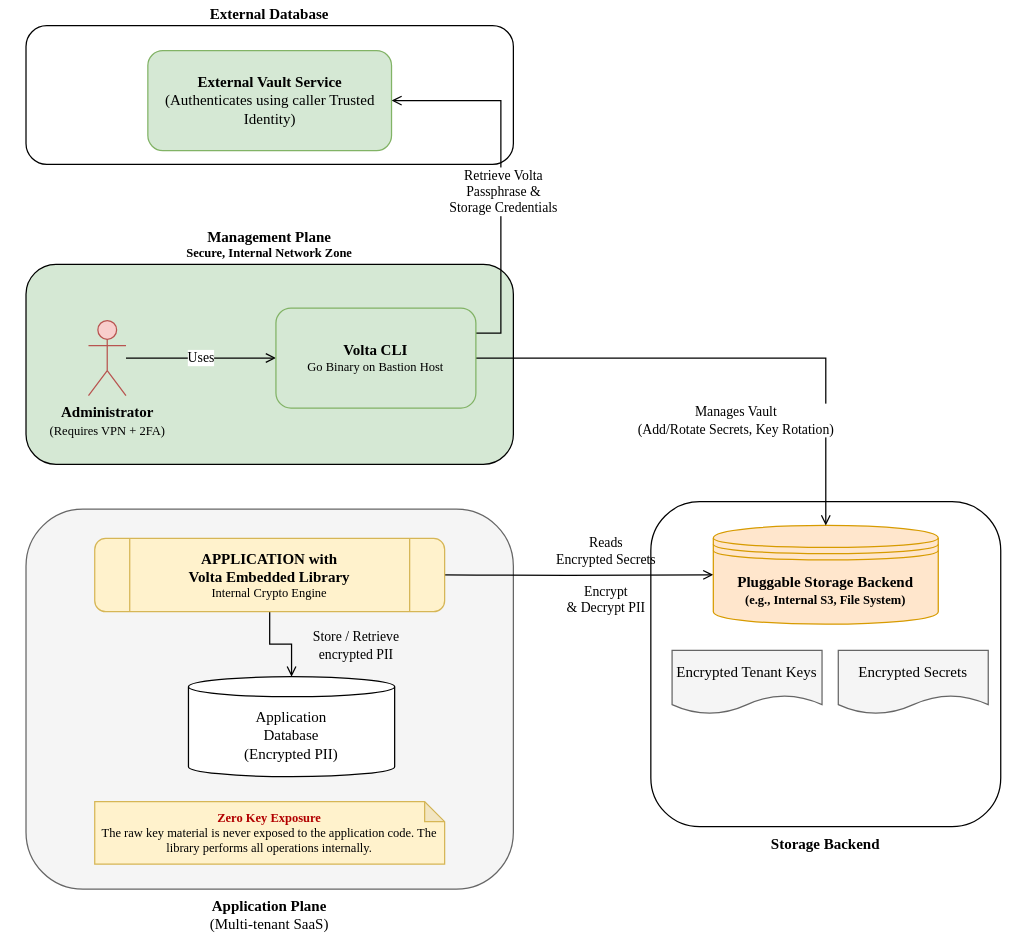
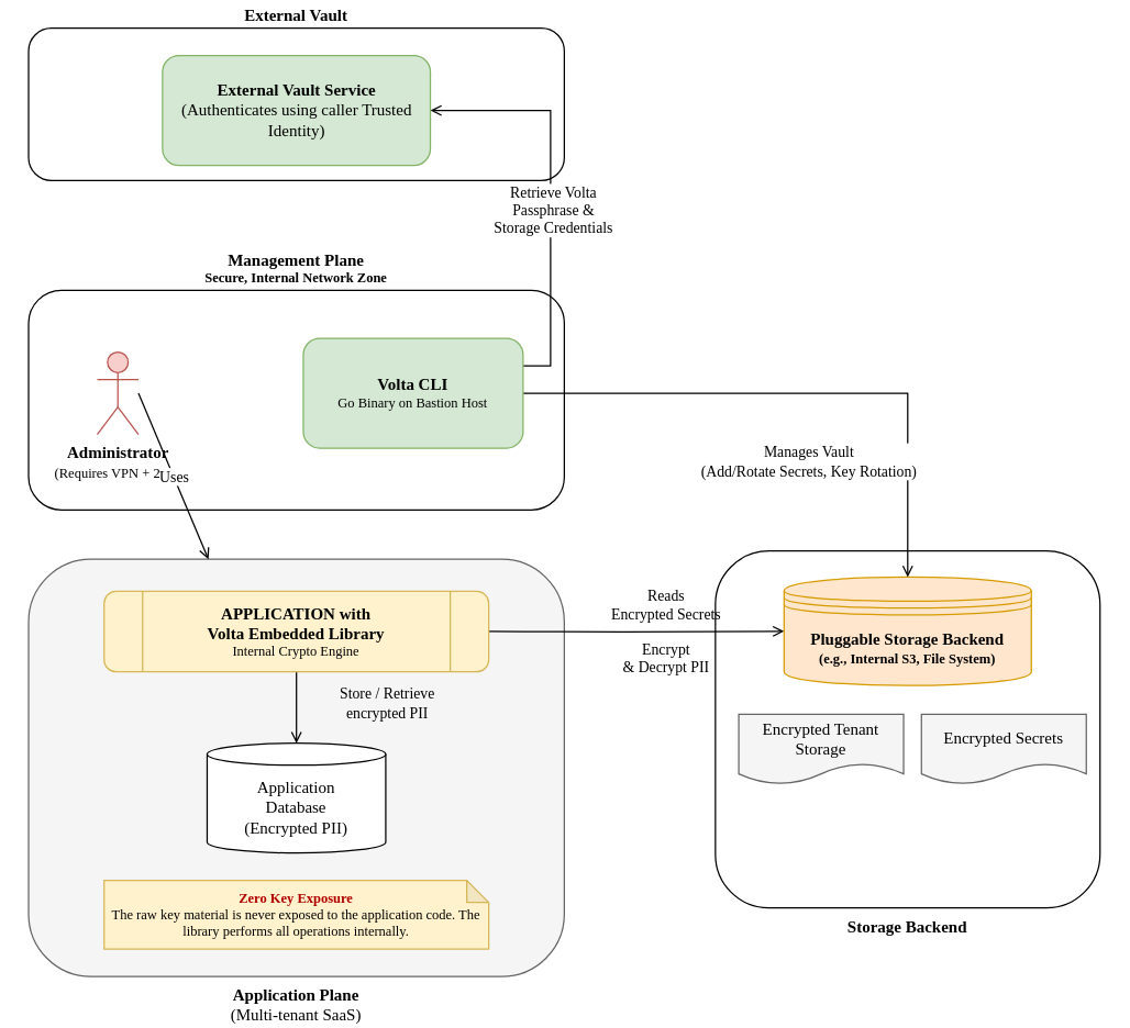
  <mxCell id="0" />
  <mxCell id="1" parent="0" />
  <mxCell id="2" value="Storage Backend" style="rounded=1;whiteSpace=wrap;html=1;fontFamily=Architects Daughter;fontStyle=1;labelPosition=center;verticalLabelPosition=bottom;align=center;verticalAlign=top;" vertex="1" parent="1"><mxGeometry x="520" y="401" width="280" height="260" as="geometry" /></mxCell>
- <mxCell id="3" value="&lt;b&gt;External Database&lt;br&gt;&lt;/b&gt;" style="rounded=1;whiteSpace=wrap;html=1;labelPosition=center;verticalLabelPosition=top;align=center;verticalAlign=bottom;fontFamily=Architects Daughter;" vertex="1" parent="1"><mxGeometry x="20" y="20" width="390" height="111" as="geometry" /></mxCell>
+ <mxCell id="3" value="&lt;b&gt;External Vault&lt;br&gt;&lt;/b&gt;" style="rounded=1;whiteSpace=wrap;html=1;labelPosition=center;verticalLabelPosition=top;align=center;verticalAlign=bottom;fontFamily=Architects Daughter;" vertex="1" parent="1"><mxGeometry x="20" y="20" width="390" height="111" as="geometry" /></mxCell>
  <mxCell id="4" style="edgeStyle=orthogonalEdgeStyle;rounded=0;orthogonalLoop=1;jettySize=auto;html=1;exitX=1;exitY=0.75;exitDx=0;exitDy=0;" edge="1" parent="1" source="19" target="22"><mxGeometry relative="1" as="geometry" /></mxCell>
  <mxCell id="5" value="&lt;b&gt;Application Plane&lt;/b&gt;&lt;br&gt;(Multi-tenant SaaS)" style="rounded=1;whiteSpace=wrap;html=1;fillColor=#f5f5f5;strokeColor=#666666;fontFamily=Architects Daughter;labelPosition=center;verticalLabelPosition=bottom;align=center;verticalAlign=top;" parent="1" vertex="1"><mxGeometry x="20" y="407" width="390" height="304" as="geometry" /></mxCell>
  <mxCell id="6" value="&lt;span&gt;Reads&lt;br&gt;Encrypted Secrets&lt;br&gt;&lt;br&gt;Encrypt&lt;br&gt;&amp;amp; Decrypt PII&lt;/span&gt;" style="endArrow=open;html=1;rounded=0;fontFamily=Architects Daughter;edgeStyle=orthogonalEdgeStyle;curved=1;labelBackgroundColor=none;endFill=0;" parent="1" target="8" edge="1"><mxGeometry x="0.21" width="50" height="50" relative="1" as="geometry"><mxPoint x="354" y="459.6" as="sourcePoint" /><mxPoint x="596" y="460" as="targetPoint" /><mxPoint as="offset" /></mxGeometry></mxCell>
- <mxCell id="7" value="&lt;span style=&quot;font-weight: 700;&quot;&gt;Management Plane&lt;/span&gt;&lt;br style=&quot;font-weight: 700;&quot;&gt;&lt;div style=&quot;font-weight: 700; font-size: 10px;&quot;&gt;Secure, Internal Network Zone&lt;/div&gt;" style="rounded=1;whiteSpace=wrap;html=1;labelPosition=center;verticalLabelPosition=top;align=center;verticalAlign=bottom;fontFamily=Architects Daughter;fillColor=#d5e8d4;" parent="1" vertex="1"><mxGeometry x="20" y="211" width="390" height="160" as="geometry" /></mxCell>
+ <mxCell id="7" value="&lt;span style=&quot;font-weight: 700;&quot;&gt;Management Plane&lt;/span&gt;&lt;br style=&quot;font-weight: 700;&quot;&gt;&lt;div style=&quot;font-weight: 700; font-size: 10px;&quot;&gt;Secure, Internal Network Zone&lt;/div&gt;" style="rounded=1;whiteSpace=wrap;html=1;labelPosition=center;verticalLabelPosition=top;align=center;verticalAlign=bottom;fontFamily=Architects Daughter;" parent="1" vertex="1"><mxGeometry x="20" y="211" width="390" height="160" as="geometry" /></mxCell>
  <mxCell id="8" value="Pluggable Storage Backend&lt;br&gt;&lt;div style=&quot;font-size: 10px&quot;&gt;(e.g., Internal S3, File System)&lt;/div&gt;" style="shape=datastore;whiteSpace=wrap;html=1;fontStyle=1;fillColor=#ffe6cc;strokeColor=#d79b00;fontFamily=Architects Daughter;" parent="1" vertex="1"><mxGeometry x="570" y="420" width="180" height="79" as="geometry" /></mxCell>
- <mxCell id="9" value="Encrypted Tenant Keys" style="shape=document;whiteSpace=wrap;html=1;boundedLbl=1;fillColor=#f5f5f5;strokeColor=#666666;fontFamily=Architects Daughter;" parent="1" vertex="1"><mxGeometry x="537" y="520" width="120" height="51" as="geometry" /></mxCell>
+ <mxCell id="9" value="Encrypted Tenant Storage" style="shape=document;whiteSpace=wrap;html=1;boundedLbl=1;fillColor=#f5f5f5;strokeColor=#666666;fontFamily=Architects Daughter;" parent="1" vertex="1"><mxGeometry x="537" y="520" width="120" height="51" as="geometry" /></mxCell>
  <mxCell id="10" value="Encrypted Secrets" style="shape=document;whiteSpace=wrap;html=1;boundedLbl=1;fillColor=#f5f5f5;strokeColor=#666666;fontFamily=Architects Daughter;" parent="1" vertex="1"><mxGeometry x="670" y="520" width="120" height="51" as="geometry" /></mxCell>
  <mxCell id="11" value="&lt;span&gt;Manages Vault&lt;br&gt;(Add/Rotate Secrets, Key Rotation)&lt;/span&gt;" style="endArrow=open;html=1;rounded=0;exitX=1;exitY=0.5;entryX=0.5;entryY=0;edgeStyle=orthogonalEdgeStyle;entryDx=0;entryDy=0;fontFamily=Architects Daughter;elbow=vertical;endFill=0;" parent="1" source="16" target="8" edge="1"><mxGeometry x="0.004" y="-50" width="50" height="50" relative="1" as="geometry"><mxPoint x="290" y="171" as="sourcePoint" /><mxPoint x="450" y="331" as="targetPoint" /><mxPoint as="offset" /></mxGeometry></mxCell>
  <mxCell id="12" value="&lt;b&gt;Administrator&lt;/b&gt;&lt;br&gt;&lt;font style=&quot;font-size: 10px&quot;&gt;(Requires VPN + 2FA)&lt;/font&gt;" style="shape=umlActor;verticalLabelPosition=bottom;verticalAlign=top;html=1;outlineConnect=0;fillColor=#f8cecc;strokeColor=#b85450;fontFamily=Architects Daughter;" parent="1" vertex="1"><mxGeometry x="70" y="256" width="30" height="60" as="geometry" /></mxCell>
- <mxCell id="13" value="Uses" style="endArrow=open;html=1;rounded=0;entryX=0;entryY=0.5;exitX=1;exitY=0.5;fontFamily=Architects Daughter;endFill=0;" parent="1" source="12" target="16" edge="1"><mxGeometry width="50" height="50" relative="1" as="geometry"><mxPoint x="120" y="286" as="sourcePoint" /><mxPoint x="170" y="236" as="targetPoint" /></mxGeometry></mxCell>
+ <mxCell id="13" value="Uses" style="endArrow=open;html=1;rounded=0;exitX=1;exitY=0.5;fontFamily=Architects Daughter;endFill=0;" parent="1" source="12" target="5" edge="1"><mxGeometry width="50" height="50" relative="1" as="geometry"><mxPoint x="120" y="286" as="sourcePoint" /><mxPoint x="170" y="236" as="targetPoint" /></mxGeometry></mxCell>
  <mxCell id="14" style="edgeStyle=orthogonalEdgeStyle;rounded=0;orthogonalLoop=1;jettySize=auto;html=1;exitX=1;exitY=0.25;exitDx=0;exitDy=0;entryX=1;entryY=0.5;entryDx=0;entryDy=0;endArrow=open;endFill=0;" edge="1" parent="1" source="16" target="21"><mxGeometry relative="1" as="geometry" /></mxCell>
  <mxCell id="15" value="Retrieve Volta&lt;br&gt;Passphrase &amp;amp; &lt;br&gt;Storage Credentials" style="edgeLabel;html=1;align=center;verticalAlign=middle;resizable=0;points=[];fontFamily=Architects Daughter;" vertex="1" connectable="0" parent="14"><mxGeometry x="-0.406" y="-1" relative="1" as="geometry"><mxPoint y="-47" as="offset" /></mxGeometry></mxCell>
  <mxCell id="16" value="&lt;b&gt;Volta CLI&lt;/b&gt;&lt;br&gt;&lt;div style=&quot;font-size: 10px&quot;&gt;Go Binary on Bastion Host&lt;/div&gt;" style="rounded=1;whiteSpace=wrap;html=1;fillColor=#d5e8d4;strokeColor=#82b366;fontFamily=Architects Daughter;" parent="1" vertex="1"><mxGeometry x="220" y="246" width="160" height="80" as="geometry" /></mxCell>
  <mxCell id="17" style="edgeStyle=orthogonalEdgeStyle;rounded=0;orthogonalLoop=1;jettySize=auto;html=1;exitX=0.5;exitY=1;exitDx=0;exitDy=0;endArrow=open;endFill=0;labelBackgroundColor=none;labelBorderColor=none;fontFamily=Architects Daughter;" edge="1" parent="1" source="19" target="22"><mxGeometry relative="1" as="geometry" /></mxCell>
  <mxCell id="18" value="&lt;span&gt;Store / Retrieve&lt;br&gt;encrypted PII&lt;/span&gt;" style="edgeLabel;html=1;align=center;verticalAlign=middle;resizable=0;points=[];fontFamily=Architects Daughter;labelBackgroundColor=none;" vertex="1" connectable="0" parent="17"><mxGeometry x="-0.154" relative="1" as="geometry"><mxPoint x="65" as="offset" /></mxGeometry></mxCell>
  <mxCell id="19" value="&lt;b&gt;APPLICATION with&lt;br&gt;Volta Embedded Library&lt;/b&gt;&lt;br&gt;&lt;div style=&quot;font-size: 10px&quot;&gt;Internal Crypto Engine&lt;/div&gt;" style="whiteSpace=wrap;html=1;shape=process;rounded=1;fillColor=#fff2cc;strokeColor=#d6b656;fontFamily=Architects Daughter;" parent="1" vertex="1"><mxGeometry x="75" y="430.33" width="280" height="58.67" as="geometry" /></mxCell>
  <mxCell id="20" value="&lt;font color=&quot;#B20000&quot;&gt;&lt;b&gt;Zero Key Exposure&lt;/b&gt;&lt;/font&gt;&lt;br&gt;&lt;div&gt;The raw key material is never exposed to the application code. The library performs all operations internally.&lt;/div&gt;" style="shape=note;whiteSpace=wrap;html=1;backgroundOutline=1;darkOpacity=0.05;fillColor=#fff2cc;strokeColor=#d6b656;size=16;fontFamily=Architects Daughter;fontSize=10;" parent="1" vertex="1"><mxGeometry x="75" y="641" width="280" height="50" as="geometry" /></mxCell>
  <mxCell id="21" value="&lt;b&gt;External Vault Service&lt;/b&gt;&lt;br&gt;(Authenticates using caller Trusted Identity)" style="rounded=1;whiteSpace=wrap;html=1;fillColor=#d5e8d4;strokeColor=#82b366;fontFamily=Architects Daughter;" vertex="1" parent="1"><mxGeometry x="117.5" y="40" width="195" height="80" as="geometry" /></mxCell>
- <mxCell id="22" value="Application&lt;br&gt;Database&lt;br&gt;(Encrypted PII)" style="shape=cylinder3;whiteSpace=wrap;html=1;boundedLbl=1;backgroundOutline=1;size=8;fontFamily=Architects Daughter;" vertex="1" parent="1"><mxGeometry x="150" y="541" width="165" height="80" as="geometry" /></mxCell>
+ <mxCell id="22" value="Application&lt;br&gt;Database&lt;br&gt;(Encrypted PII)" style="shape=cylinder3;whiteSpace=wrap;html=1;boundedLbl=1;backgroundOutline=1;size=8;fontFamily=Architects Daughter;" vertex="1" parent="1"><mxGeometry x="150" y="541" width="130" height="80" as="geometry" /></mxCell>
